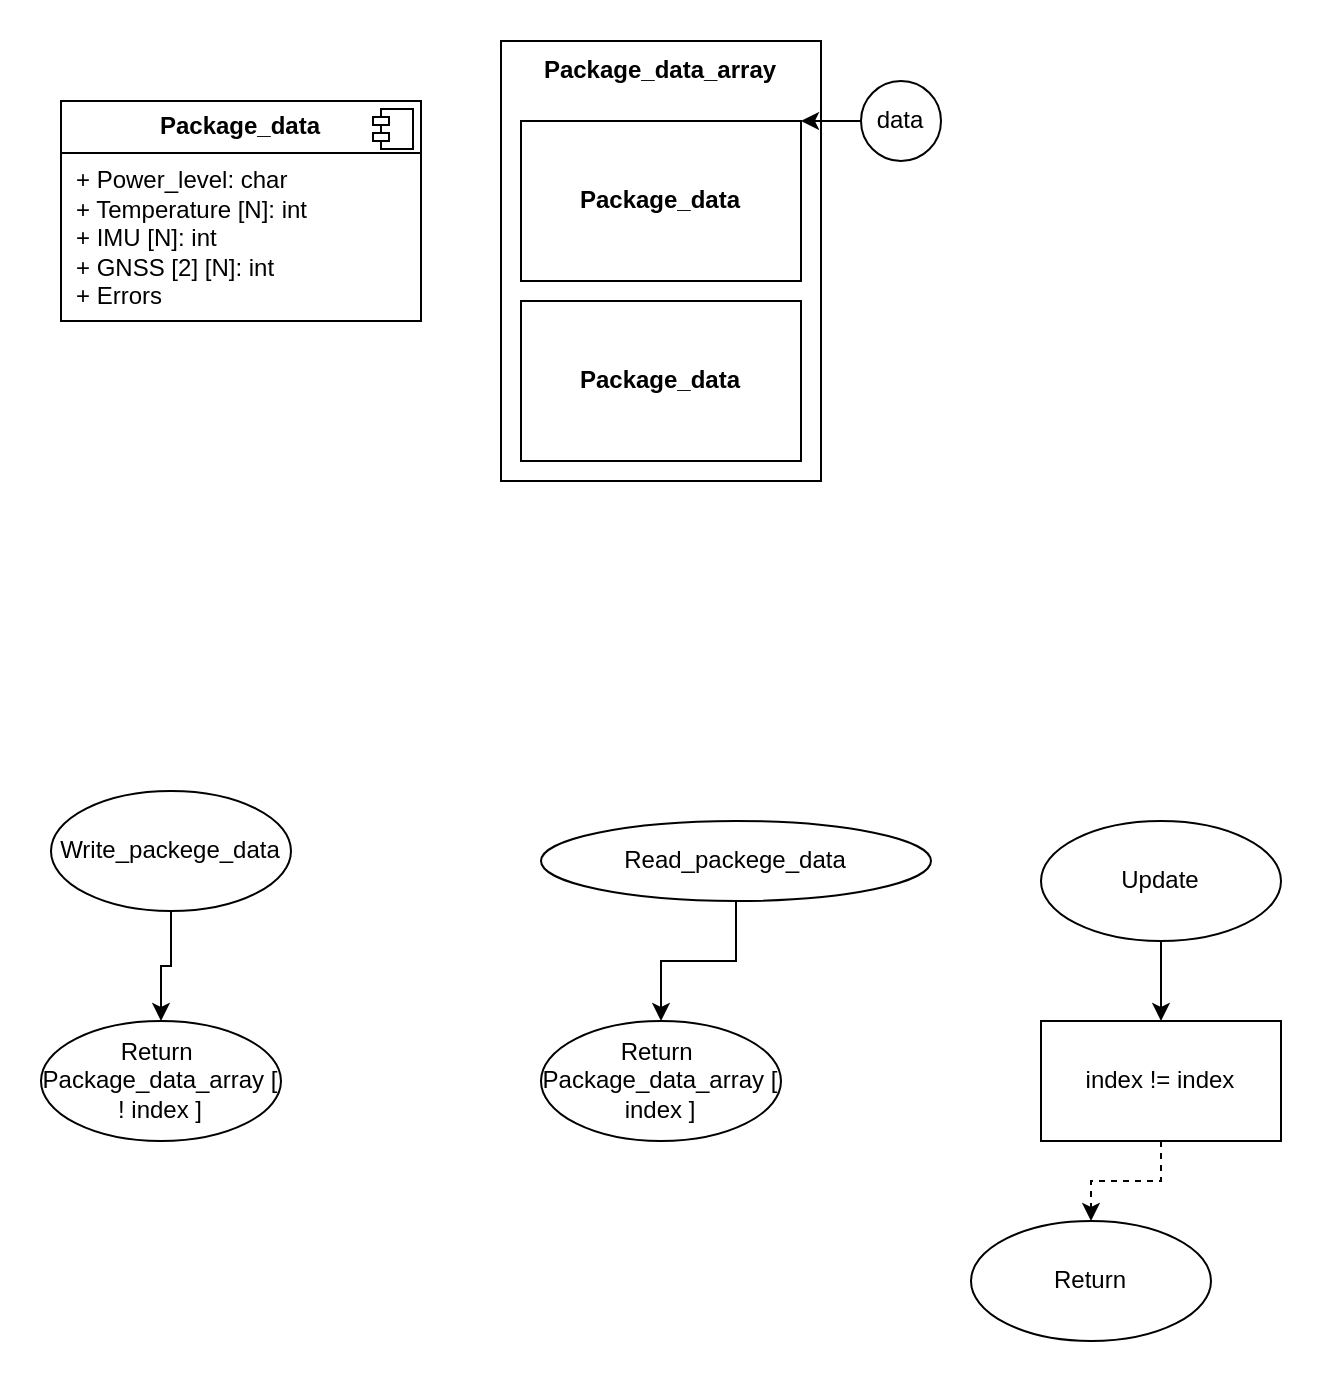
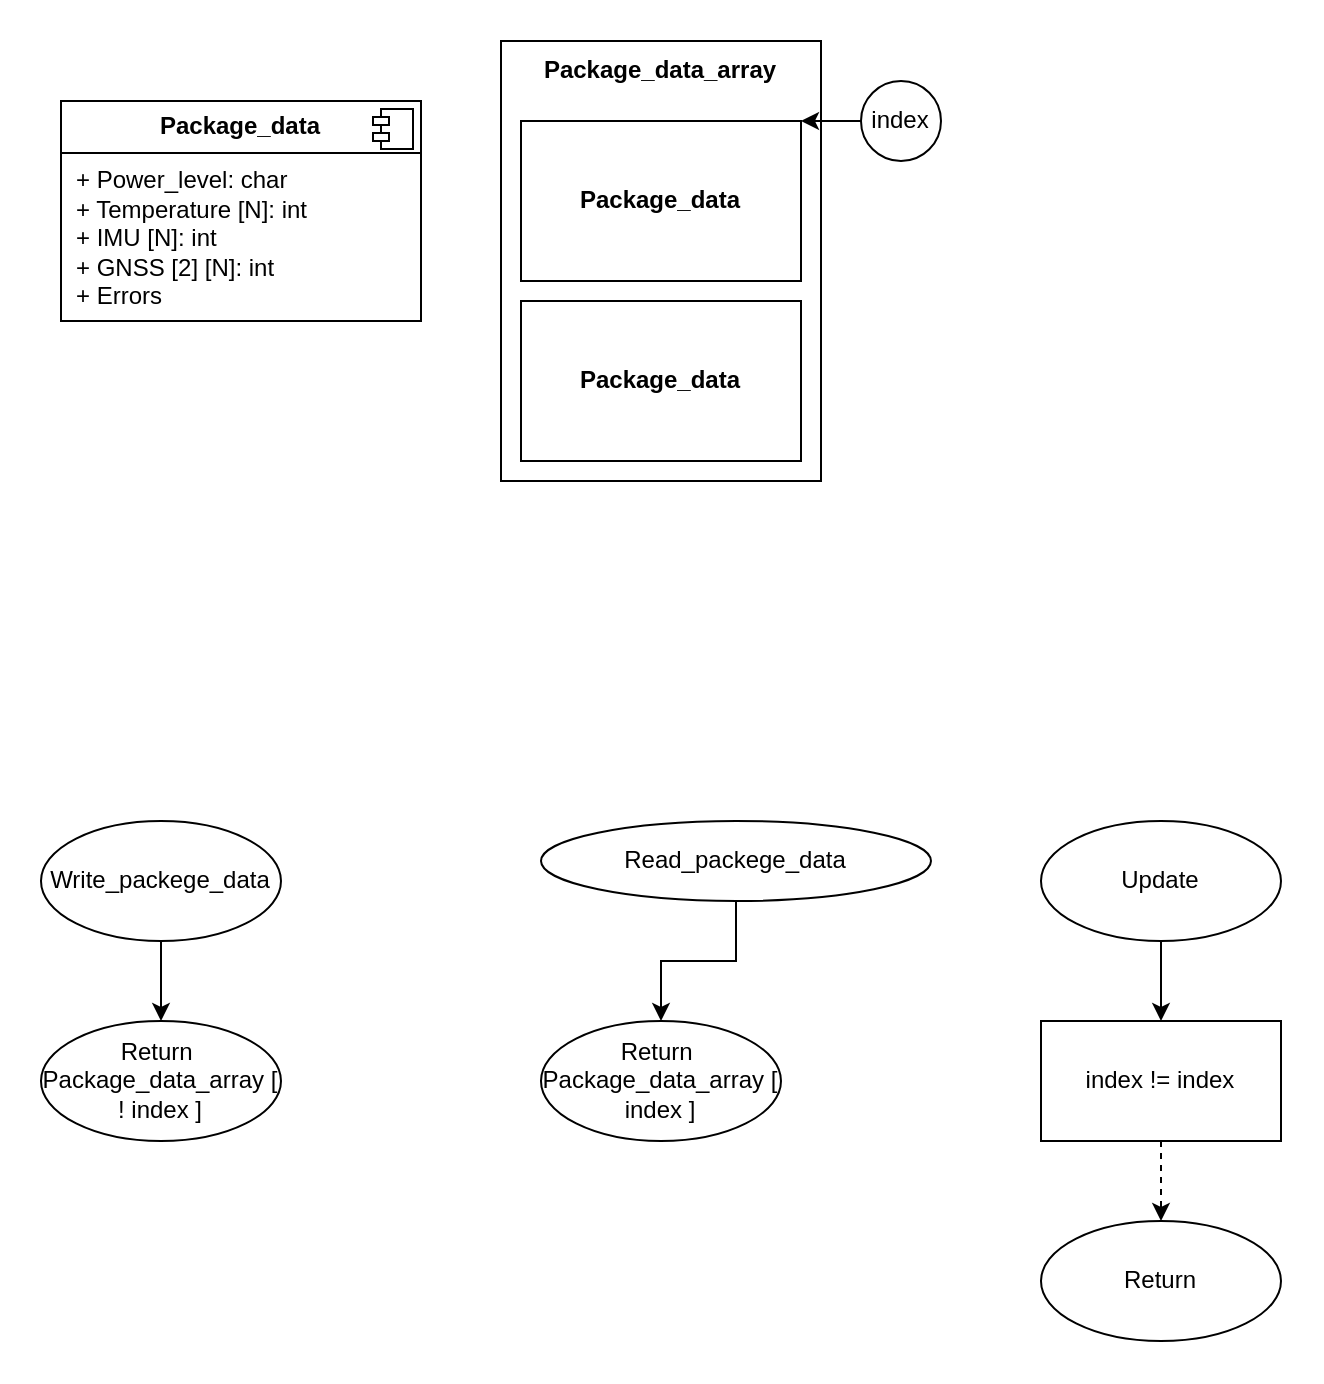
  <mxCell id="0" />
  <mxCell id="1" parent="0" />
  <mxCell id="2" value="&lt;p style=&quot;margin:0px;margin-top:6px;text-align:center;&quot;&gt;&lt;b&gt;Package_data&lt;/b&gt;&lt;/p&gt;&lt;hr size=&quot;1&quot; style=&quot;border-style:solid;&quot;&gt;&lt;p style=&quot;margin:0px;margin-left:8px;&quot;&gt;+ Power_level: char&lt;/p&gt;&lt;p style=&quot;margin:0px;margin-left:8px;&quot;&gt;+ Temperature [N]: int&lt;/p&gt;&lt;p style=&quot;margin:0px;margin-left:8px;&quot;&gt;+ IMU [N]: int&lt;/p&gt;&lt;p style=&quot;margin:0px;margin-left:8px;&quot;&gt;+ GNSS [2] [N]: int&lt;/p&gt;&lt;p style=&quot;margin:0px;margin-left:8px;&quot;&gt;+ Errors&lt;br&gt;&lt;br&gt;&lt;/p&gt;" style="align=left;overflow=fill;html=1;dropTarget=0;whiteSpace=wrap;" vertex="1" parent="1"><mxGeometry x="30" y="50" width="180" height="110" as="geometry" /></mxCell>
  <mxCell id="3" value="" style="shape=component;jettyWidth=8;jettyHeight=4;" vertex="1" parent="2"><mxGeometry x="1" width="20" height="20" relative="1" as="geometry"><mxPoint x="-24" y="4" as="offset" /></mxGeometry></mxCell>
  <mxCell id="4" value="" style="rounded=0;whiteSpace=wrap;html=1;" vertex="1" parent="1"><mxGeometry x="250" y="20" width="160" height="220" as="geometry" /></mxCell>
  <mxCell id="5" value="&lt;b&gt;Package_data&lt;/b&gt;" style="rounded=0;whiteSpace=wrap;html=1;" vertex="1" parent="1"><mxGeometry x="260" y="60" width="140" height="80" as="geometry" /></mxCell>
  <mxCell id="6" value="&lt;b&gt;Package_data&lt;/b&gt;" style="rounded=0;whiteSpace=wrap;html=1;" vertex="1" parent="1"><mxGeometry x="260" y="150" width="140" height="80" as="geometry" /></mxCell>
  <mxCell id="7" style="edgeStyle=orthogonalEdgeStyle;rounded=0;orthogonalLoop=1;jettySize=auto;html=1;" edge="1" parent="1" source="8"><mxGeometry relative="1" as="geometry"><mxPoint x="400" y="60" as="targetPoint" /></mxGeometry></mxCell>
- <mxCell id="8" value="data" style="ellipse;whiteSpace=wrap;html=1;aspect=fixed;" vertex="1" parent="1"><mxGeometry x="430" y="40" width="40" height="40" as="geometry" /></mxCell>
+ <mxCell id="8" value="index" style="ellipse;whiteSpace=wrap;html=1;aspect=fixed;" vertex="1" parent="1"><mxGeometry x="430" y="40" width="40" height="40" as="geometry" /></mxCell>
  <mxCell id="9" value="" style="edgeStyle=orthogonalEdgeStyle;rounded=0;orthogonalLoop=1;jettySize=auto;html=1;" edge="1" parent="1" source="10" target="13"><mxGeometry relative="1" as="geometry" /></mxCell>
- <mxCell id="10" value="Write_packege_data" style="ellipse;whiteSpace=wrap;html=1;" vertex="1" parent="1"><mxGeometry x="25" y="395" width="120" height="60" as="geometry" /></mxCell>
+ <mxCell id="10" value="Write_packege_data" style="ellipse;whiteSpace=wrap;html=1;" vertex="1" parent="1"><mxGeometry x="20" y="410" width="120" height="60" as="geometry" /></mxCell>
  <mxCell id="11" value="" style="edgeStyle=orthogonalEdgeStyle;rounded=0;orthogonalLoop=1;jettySize=auto;html=1;" edge="1" parent="1" source="12" target="14"><mxGeometry relative="1" as="geometry" /></mxCell>
  <mxCell id="12" value="Read_packege_data" style="ellipse;whiteSpace=wrap;html=1;" vertex="1" parent="1"><mxGeometry x="270" y="410" width="195" height="40" as="geometry" /></mxCell>
  <mxCell id="13" value="Return&amp;nbsp;&lt;div&gt;Package_data_array [ ! index ]&lt;/div&gt;" style="ellipse;whiteSpace=wrap;html=1;" vertex="1" parent="1"><mxGeometry x="20" y="510" width="120" height="60" as="geometry" /></mxCell>
  <mxCell id="14" value="Return&amp;nbsp;&lt;div&gt;Package_data_array [ index ]&lt;/div&gt;" style="ellipse;whiteSpace=wrap;html=1;" vertex="1" parent="1"><mxGeometry x="270" y="510" width="120" height="60" as="geometry" /></mxCell>
  <mxCell id="15" style="edgeStyle=orthogonalEdgeStyle;rounded=0;orthogonalLoop=1;jettySize=auto;html=1;" edge="1" parent="1" source="16" target="19"><mxGeometry relative="1" as="geometry" /></mxCell>
  <mxCell id="16" value="Update" style="ellipse;whiteSpace=wrap;html=1;" vertex="1" parent="1"><mxGeometry x="520" y="410" width="120" height="60" as="geometry" /></mxCell>
- <mxCell id="17" value="Return" style="ellipse;whiteSpace=wrap;html=1;" vertex="1" parent="1"><mxGeometry x="485" y="610" width="120" height="60" as="geometry" /></mxCell>
+ <mxCell id="17" value="Return" style="ellipse;whiteSpace=wrap;html=1;" vertex="1" parent="1"><mxGeometry x="520" y="610" width="120" height="60" as="geometry" /></mxCell>
  <mxCell id="18" style="edgeStyle=orthogonalEdgeStyle;rounded=0;orthogonalLoop=1;jettySize=auto;html=1;dashed=1;" edge="1" parent="1" source="19" target="17"><mxGeometry relative="1" as="geometry" /></mxCell>
  <mxCell id="19" value="index != index" style="rounded=0;whiteSpace=wrap;html=1;" vertex="1" parent="1"><mxGeometry x="520" y="510" width="120" height="60" as="geometry" /></mxCell>
  <mxCell id="20" value="&lt;b&gt;Package_data_array&lt;/b&gt;" style="text;html=1;align=center;verticalAlign=middle;whiteSpace=wrap;rounded=0;" vertex="1" parent="1"><mxGeometry x="250" y="20" width="160" height="30" as="geometry" /></mxCell>
